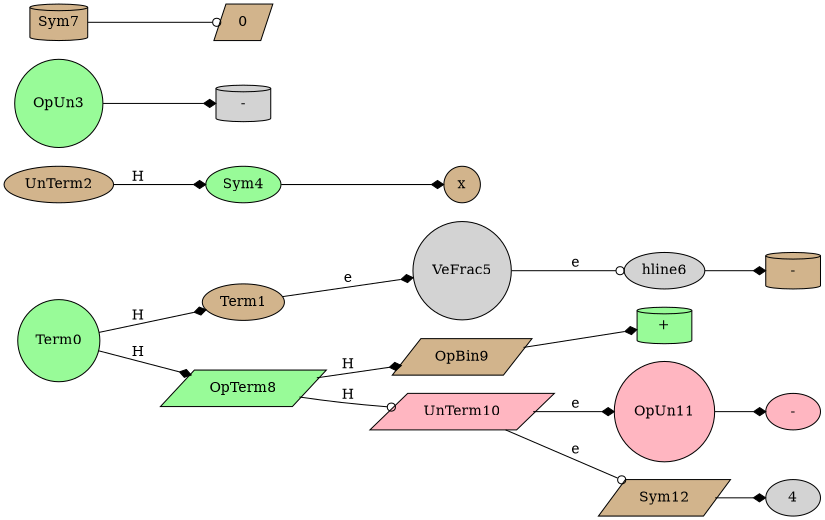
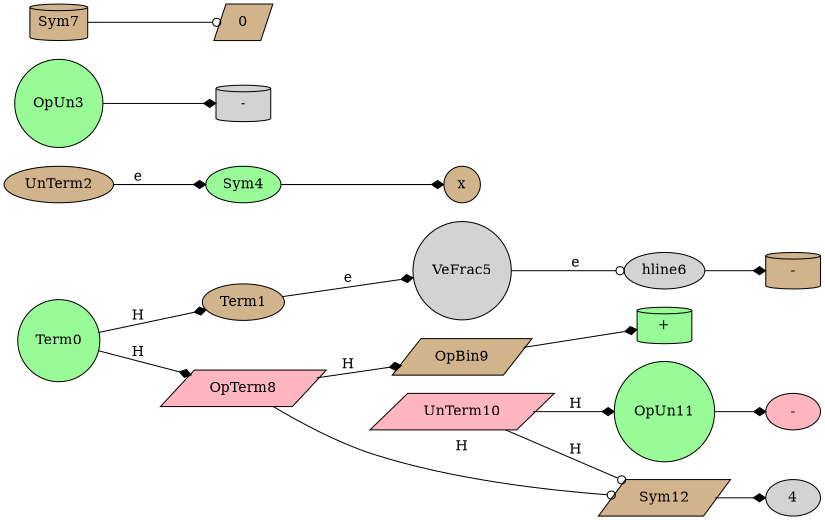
  digraph {
    rankdir=LR
    node [fillcolor=tan shape=ellipse style=filled]
    edge [arrowhead=diamond]
    Term0 [fillcolor=palegreen shape=circle]
    Term1
-   OpTerm8 [fillcolor=palegreen shape=parallelogram]
+   OpTerm8 [fillcolor=lightpink shape=parallelogram]
    VeFrac5 [fillcolor=lightgrey shape=circle]
    OpBin9 [shape=parallelogram]
    UnTerm10 [fillcolor=lightpink shape=parallelogram]
    Sym4 [fillcolor=palegreen]
    UnTerm2
    hline6 [fillcolor=lightgrey]
    OpUn3 [fillcolor=palegreen shape=circle]
    n11 [fillcolor=lightgrey label="-" shape=cylinder]
    n12 [label=x shape=circle]
    n13 [label="-" shape=cylinder]
    Sym7 [shape=cylinder]
    n15 [label=0 shape=parallelogram]
    n16 [fillcolor=palegreen label="+" shape=cylinder]
-   OpUn11 [fillcolor=lightpink shape=circle]
+   OpUn11 [fillcolor=palegreen shape=circle]
    Sym12 [shape=parallelogram]
    n19 [fillcolor=lightpink label="-"]
    n20 [fillcolor=lightgrey label=4]
    Term0 -> Term1 [label=H]
    Term0 -> OpTerm8 [label=H]
    Term1 -> VeFrac5 [label=e]
    OpTerm8 -> OpBin9 [label=H]
-   OpTerm8 -> UnTerm10 [arrowhead=odot label=H]
+   OpTerm8 -> Sym12 [arrowhead=odot label=H]
    VeFrac5 -> hline6 [arrowhead=odot label=e]
    OpBin9 -> n16
-   UnTerm10 -> OpUn11 [label=e]
-   UnTerm10 -> Sym12 [arrowhead=odot label=e]
+   UnTerm10 -> OpUn11 [label=H]
+   UnTerm10 -> Sym12 [arrowhead=odot label=H]
    Sym4 -> n12
-   UnTerm2 -> Sym4 [label=H]
+   UnTerm2 -> Sym4 [label=e]
    hline6 -> n13
    OpUn3 -> n11
    Sym7 -> n15 [arrowhead=odot]
    OpUn11 -> n19
    Sym12 -> n20
  }
